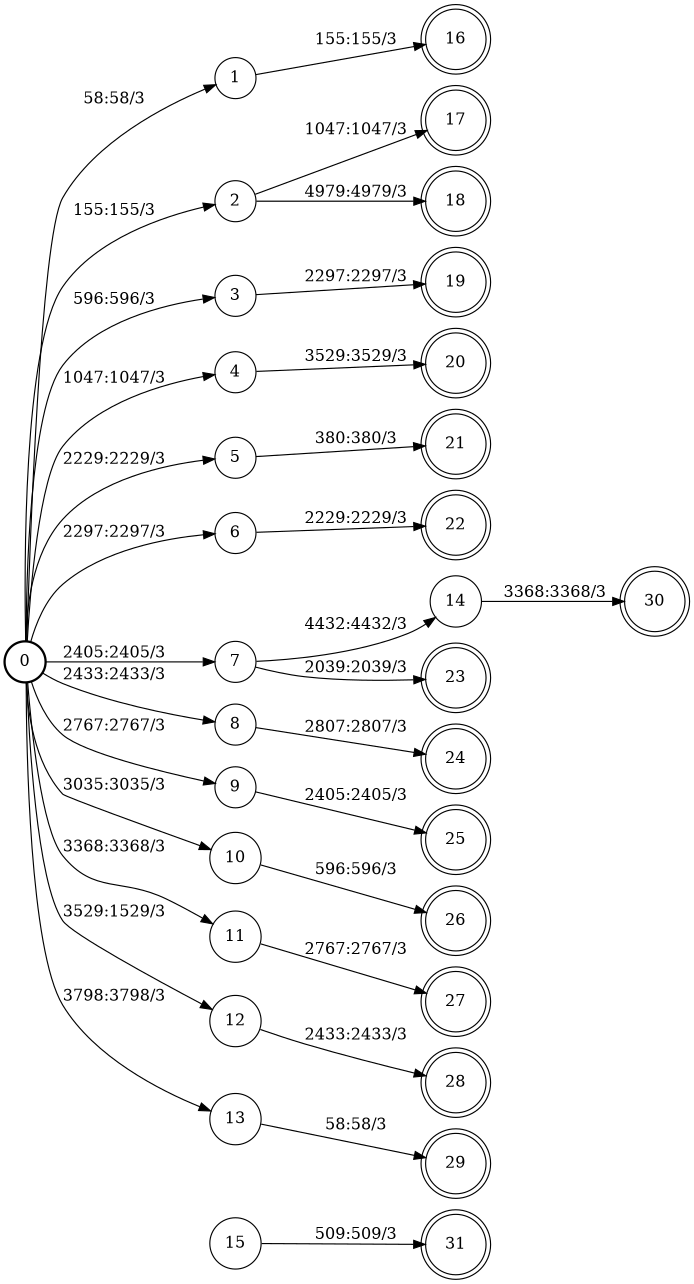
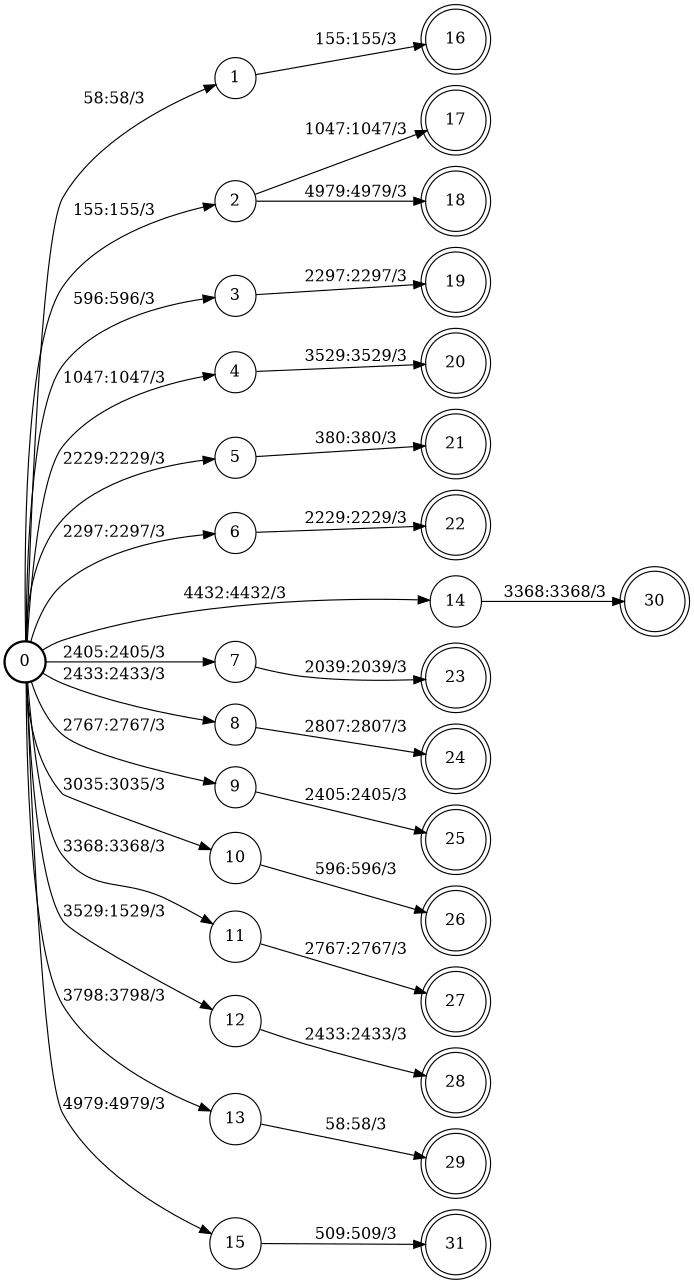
  digraph {
    nodesep=0.25
    rankdir=LR
    ranksep=0.4
    node [fontsize=14 shape=circle style=solid]
    edge [fontsize=14]
    n1 [label=0 style=bold]
    n2 [label=1]
    n3 [label=2]
    n4 [label=3]
    n5 [label=4]
    n6 [label=5]
    n7 [label=6]
    n8 [label=7]
    n9 [label=8]
    n10 [label=9]
    n11 [label=10]
    n12 [label=11]
    n13 [label=12]
    n14 [label=13]
    n15 [label=14]
    n16 [label=15]
    n17 [label=16 shape=doublecircle]
    n18 [label=17 shape=doublecircle]
    n19 [label=18 shape=doublecircle]
    n20 [label=19 shape=doublecircle]
    n21 [label=20 shape=doublecircle]
    n22 [label=21 shape=doublecircle]
    n23 [label=22 shape=doublecircle]
    n24 [label=23 shape=doublecircle]
    n25 [label=24 shape=doublecircle]
    n26 [label=25 shape=doublecircle]
    n27 [label=26 shape=doublecircle]
    n28 [label=27 shape=doublecircle]
    n29 [label=28 shape=doublecircle]
    n30 [label=29 shape=doublecircle]
    n31 [label=30 shape=doublecircle]
    n32 [label=31 shape=doublecircle]
    n1 -> n2 [label="58:58/3"]
    n1 -> n3 [label="155:155/3"]
    n1 -> n4 [label="596:596/3"]
    n1 -> n5 [label="1047:1047/3"]
    n1 -> n6 [label="2229:2229/3"]
    n1 -> n7 [label="2297:2297/3"]
    n1 -> n8 [label="2405:2405/3"]
    n1 -> n9 [label="2433:2433/3"]
    n1 -> n10 [label="2767:2767/3"]
    n1 -> n11 [label="3035:3035/3"]
    n1 -> n12 [label="3368:3368/3"]
    n1 -> n13 [label="3529:1529/3"]
    n1 -> n14 [label="3798:3798/3"]
-   n8 -> n15 [label="4432:4432/3"]
+   n1 -> n15 [label="4432:4432/3"]
+   n1 -> n16 [label="4979:4979/3"]
    n2 -> n17 [label="155:155/3"]
    n3 -> n18 [label="1047:1047/3"]
    n3 -> n19 [label="4979:4979/3"]
    n4 -> n20 [label="2297:2297/3"]
    n5 -> n21 [label="3529:3529/3"]
    n6 -> n22 [label="380:380/3"]
    n7 -> n23 [label="2229:2229/3"]
    n8 -> n24 [label="2039:2039/3"]
    n9 -> n25 [label="2807:2807/3"]
    n10 -> n26 [label="2405:2405/3"]
    n11 -> n27 [label="596:596/3"]
    n12 -> n28 [label="2767:2767/3"]
    n13 -> n29 [label="2433:2433/3"]
    n14 -> n30 [label="58:58/3"]
    n15 -> n31 [label="3368:3368/3"]
    n16 -> n32 [label="509:509/3"]
  }
